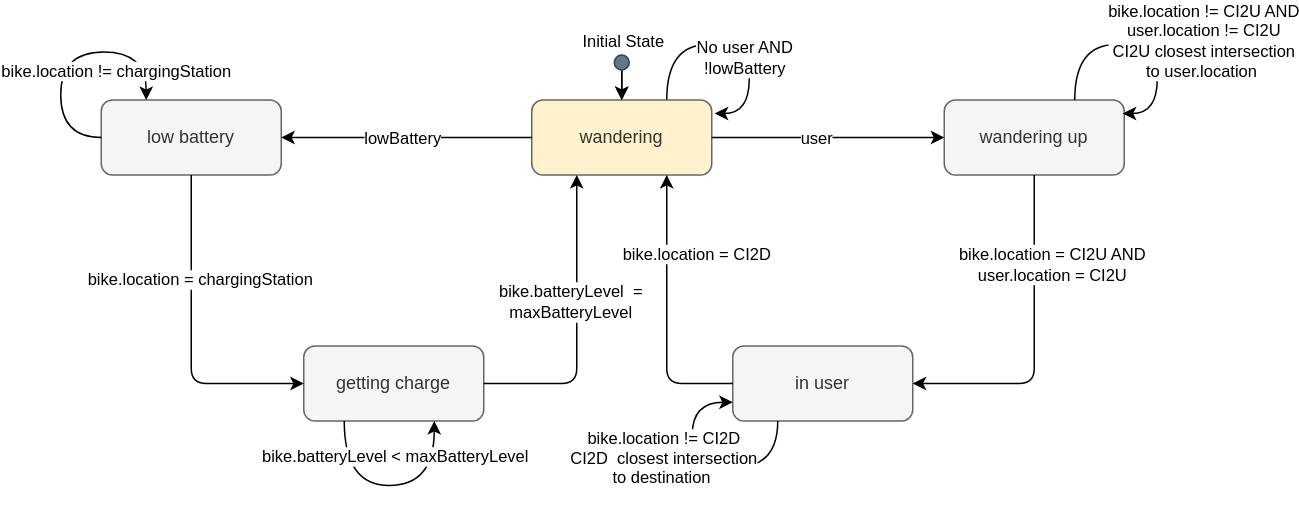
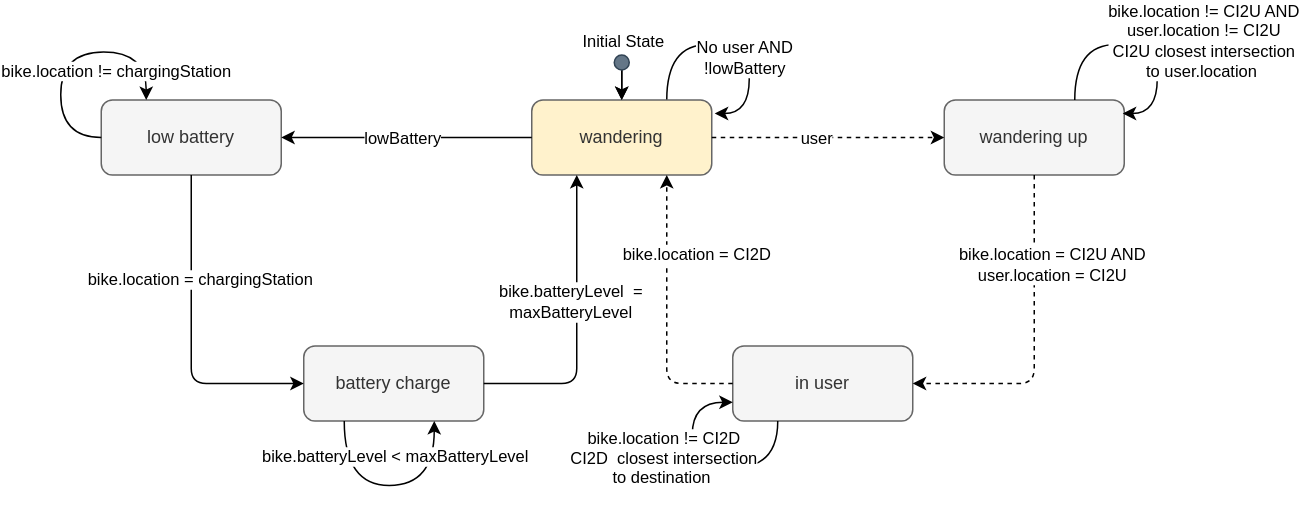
  <mxCell id="0" />
  <mxCell id="1" parent="0" />
  <mxCell id="2" style="edgeStyle=orthogonalEdgeStyle;curved=1;rounded=0;orthogonalLoop=1;jettySize=auto;html=1;exitX=0.75;exitY=0;exitDx=0;exitDy=0;" edge="1" parent="1" source="4"><mxGeometry relative="1" as="geometry"><mxPoint x="456" y="69" as="targetPoint" /><Array as="points"><mxPoint x="424" y="23" /><mxPoint x="479" y="23" /><mxPoint x="479" y="69" /></Array></mxGeometry></mxCell>
  <mxCell id="3" value="No user AND&lt;br&gt;!lowBattery" style="edgeLabel;html=1;align=center;verticalAlign=middle;resizable=0;points=[];" vertex="1" connectable="0" parent="2"><mxGeometry x="0.242" y="-4" relative="1" as="geometry"><mxPoint as="offset" /></mxGeometry></mxCell>
  <mxCell id="4" value="wandering" style="rounded=1;whiteSpace=wrap;html=1;fillColor=#fff2cc;fontColor=#333333;strokeColor=#666666;" parent="1" vertex="1"><mxGeometry x="334" y="60" width="120" height="50" as="geometry" /></mxCell>
  <mxCell id="5" value="low battery" style="rounded=1;whiteSpace=wrap;html=1;fillColor=#f5f5f5;fontColor=#333333;strokeColor=#666666;" parent="1" vertex="1"><mxGeometry x="47" y="60" width="120" height="50" as="geometry" /></mxCell>
  <mxCell id="6" value="wandering up" style="rounded=1;whiteSpace=wrap;html=1;fillColor=#f5f5f5;fontColor=#333333;strokeColor=#666666;" parent="1" vertex="1"><mxGeometry x="609" y="60" width="120" height="50" as="geometry" /></mxCell>
  <mxCell id="7" value="" style="endArrow=classic;html=1;exitX=0;exitY=0.5;exitDx=0;exitDy=0;entryX=1;entryY=0.5;entryDx=0;entryDy=0;" parent="1" source="4" target="5" edge="1"><mxGeometry width="50" height="50" relative="1" as="geometry"><mxPoint x="329" y="230" as="sourcePoint" /><mxPoint x="379" y="180" as="targetPoint" /></mxGeometry></mxCell>
  <mxCell id="8" value="lowBattery" style="edgeLabel;html=1;align=center;verticalAlign=middle;resizable=0;points=[];" parent="7" vertex="1" connectable="0"><mxGeometry x="0.297" y="1" relative="1" as="geometry"><mxPoint x="21" y="-1" as="offset" /></mxGeometry></mxCell>
- <mxCell id="9" value="" style="endArrow=classic;html=1;entryX=0;entryY=0.5;entryDx=0;entryDy=0;exitX=1;exitY=0.5;exitDx=0;exitDy=0;" parent="1" source="4" target="6" edge="1"><mxGeometry width="50" height="50" relative="1" as="geometry"><mxPoint x="329" y="220" as="sourcePoint" /><mxPoint x="379" y="170" as="targetPoint" /></mxGeometry></mxCell>
+ <mxCell id="9" value="" style="endArrow=classic;html=1;entryX=0;entryY=0.5;entryDx=0;entryDy=0;exitX=1;exitY=0.5;exitDx=0;exitDy=0;dashed=1;" parent="1" source="4" target="6" edge="1"><mxGeometry width="50" height="50" relative="1" as="geometry"><mxPoint x="329" y="220" as="sourcePoint" /><mxPoint x="379" y="170" as="targetPoint" /></mxGeometry></mxCell>
  <mxCell id="10" value="user" style="edgeLabel;html=1;align=center;verticalAlign=middle;resizable=0;points=[];" parent="9" vertex="1" connectable="0"><mxGeometry x="0.4" relative="1" as="geometry"><mxPoint x="-40" as="offset" /></mxGeometry></mxCell>
- <mxCell id="11" value="getting charge" style="rounded=1;whiteSpace=wrap;html=1;labelBackgroundColor=none;fillColor=#f5f5f5;fontColor=#333333;strokeColor=#666666;" parent="1" vertex="1"><mxGeometry x="182" y="224" width="120" height="50" as="geometry" /></mxCell>
+ <mxCell id="11" value="battery charge" style="rounded=1;whiteSpace=wrap;html=1;labelBackgroundColor=none;fillColor=#f5f5f5;fontColor=#333333;strokeColor=#666666;" parent="1" vertex="1"><mxGeometry x="182" y="224" width="120" height="50" as="geometry" /></mxCell>
  <mxCell id="12" value="" style="endArrow=classic;html=1;exitX=0.5;exitY=1;exitDx=0;exitDy=0;entryX=0;entryY=0.5;entryDx=0;entryDy=0;" parent="1" source="5" target="11" edge="1"><mxGeometry width="50" height="50" relative="1" as="geometry"><mxPoint x="128.41" y="130" as="sourcePoint" /><mxPoint x="128.41" y="220" as="targetPoint" /><Array as="points"><mxPoint x="107" y="249" /></Array></mxGeometry></mxCell>
  <mxCell id="13" value="bike.location = chargingStation" style="edgeLabel;html=1;align=center;verticalAlign=middle;resizable=0;points=[];" parent="12" vertex="1" connectable="0"><mxGeometry x="-0.311" y="1" relative="1" as="geometry"><mxPoint x="4" y="-5" as="offset" /></mxGeometry></mxCell>
  <mxCell id="14" value="" style="endArrow=classic;html=1;exitX=1;exitY=0.5;exitDx=0;exitDy=0;entryX=0.25;entryY=1;entryDx=0;entryDy=0;" parent="1" source="11" target="4" edge="1"><mxGeometry width="50" height="50" relative="1" as="geometry"><mxPoint x="329" y="230" as="sourcePoint" /><mxPoint x="379" y="180" as="targetPoint" /><Array as="points"><mxPoint x="364" y="249" /></Array></mxGeometry></mxCell>
  <mxCell id="15" value="bike.batteryLevel&amp;nbsp; = &lt;br&gt;maxBatteryLevel" style="edgeLabel;html=1;align=center;verticalAlign=middle;resizable=0;points=[];" parent="14" vertex="1" connectable="0"><mxGeometry x="-0.184" y="-2" relative="1" as="geometry"><mxPoint x="-7" y="-35" as="offset" /></mxGeometry></mxCell>
  <mxCell id="16" value="in user" style="rounded=1;whiteSpace=wrap;html=1;labelBackgroundColor=none;fillColor=#f5f5f5;fontColor=#333333;strokeColor=#666666;" parent="1" vertex="1"><mxGeometry x="468" y="224" width="120" height="50" as="geometry" /></mxCell>
- <mxCell id="17" value="" style="endArrow=classic;html=1;entryX=1;entryY=0.5;entryDx=0;entryDy=0;exitX=0.5;exitY=1;exitDx=0;exitDy=0;" parent="1" source="6" target="16" edge="1"><mxGeometry width="50" height="50" relative="1" as="geometry"><mxPoint x="329" y="230" as="sourcePoint" /><mxPoint x="379" y="180" as="targetPoint" /><Array as="points"><mxPoint x="669" y="249" /></Array></mxGeometry></mxCell>
+ <mxCell id="17" value="" style="endArrow=classic;html=1;entryX=1;entryY=0.5;entryDx=0;entryDy=0;exitX=0.5;exitY=1;exitDx=0;exitDy=0;dashed=1;" parent="1" source="6" target="16" edge="1"><mxGeometry width="50" height="50" relative="1" as="geometry"><mxPoint x="329" y="230" as="sourcePoint" /><mxPoint x="379" y="180" as="targetPoint" /><Array as="points"><mxPoint x="669" y="249" /></Array></mxGeometry></mxCell>
  <mxCell id="18" value="&lt;div&gt;bike.location = CI2U AND&lt;/div&gt;&lt;div&gt;user.location = CI2U&lt;/div&gt;" style="edgeLabel;html=1;align=center;verticalAlign=middle;resizable=0;points=[];" parent="17" vertex="1" connectable="0"><mxGeometry x="-0.4" y="-1" relative="1" as="geometry"><mxPoint x="12" y="-7" as="offset" /></mxGeometry></mxCell>
- <mxCell id="19" value="" style="endArrow=classic;html=1;exitX=0;exitY=0.5;exitDx=0;exitDy=0;entryX=0.75;entryY=1;entryDx=0;entryDy=0;" parent="1" source="16" target="4" edge="1"><mxGeometry width="50" height="50" relative="1" as="geometry"><mxPoint x="329" y="220" as="sourcePoint" /><mxPoint x="379" y="170" as="targetPoint" /><Array as="points"><mxPoint x="424" y="249" /></Array></mxGeometry></mxCell>
+ <mxCell id="19" value="" style="endArrow=classic;html=1;exitX=0;exitY=0.5;exitDx=0;exitDy=0;entryX=0.75;entryY=1;entryDx=0;entryDy=0;dashed=1;" parent="1" source="16" target="4" edge="1"><mxGeometry width="50" height="50" relative="1" as="geometry"><mxPoint x="329" y="220" as="sourcePoint" /><mxPoint x="379" y="170" as="targetPoint" /><Array as="points"><mxPoint x="424" y="249" /></Array></mxGeometry></mxCell>
  <mxCell id="20" value="bike.location = CI2D" style="edgeLabel;html=1;align=center;verticalAlign=middle;resizable=0;points=[];" parent="19" vertex="1" connectable="0"><mxGeometry x="-0.253" relative="1" as="geometry"><mxPoint x="19" y="-63" as="offset" /></mxGeometry></mxCell>
  <mxCell id="21" value="" style="edgeStyle=orthogonalEdgeStyle;curved=1;rounded=0;orthogonalLoop=1;jettySize=auto;html=1;" parent="1" source="23" target="4" edge="1"><mxGeometry relative="1" as="geometry" /></mxCell>
  <mxCell id="22" value="" style="edgeStyle=orthogonalEdgeStyle;curved=1;rounded=0;orthogonalLoop=1;jettySize=auto;html=1;" parent="1" source="23" target="4" edge="1"><mxGeometry relative="1" as="geometry" /></mxCell>
  <mxCell id="23" value="" style="ellipse;whiteSpace=wrap;html=1;aspect=fixed;fillColor=#647687;fontColor=#ffffff;strokeColor=#314354;" parent="1" vertex="1"><mxGeometry x="389" y="30" width="10" height="10" as="geometry" /></mxCell>
  <mxCell id="24" value="Initial State" style="edgeLabel;html=1;align=center;verticalAlign=middle;resizable=0;points=[];" parent="1" vertex="1" connectable="0"><mxGeometry x="394" y="20" as="geometry" /></mxCell>
  <mxCell id="25" style="edgeStyle=orthogonalEdgeStyle;curved=1;rounded=0;orthogonalLoop=1;jettySize=auto;html=1;exitX=0.75;exitY=0;exitDx=0;exitDy=0;" edge="1" parent="1"><mxGeometry relative="1" as="geometry"><mxPoint x="728" y="69" as="targetPoint" /><mxPoint x="696" y="60" as="sourcePoint" /><Array as="points"><mxPoint x="696" y="23" /><mxPoint x="751" y="23" /><mxPoint x="751" y="69" /></Array></mxGeometry></mxCell>
  <mxCell id="26" value="bike.location != CI2U AND&lt;br&gt;user.location != CI2U&lt;br&gt;CI2U closest intersection&lt;br&gt;to user.location&amp;nbsp;" style="edgeLabel;html=1;align=center;verticalAlign=middle;resizable=0;points=[];" vertex="1" connectable="0" parent="25"><mxGeometry x="0.242" y="-4" relative="1" as="geometry"><mxPoint x="34" y="-11" as="offset" /></mxGeometry></mxCell>
  <mxCell id="27" style="edgeStyle=orthogonalEdgeStyle;curved=1;rounded=0;orthogonalLoop=1;jettySize=auto;html=1;exitX=0.25;exitY=1;exitDx=0;exitDy=0;entryX=0;entryY=0.75;entryDx=0;entryDy=0;" edge="1" parent="1" source="16" target="16"><mxGeometry relative="1" as="geometry"><Array as="points"><mxPoint x="498" y="305" /><mxPoint x="441" y="305" /><mxPoint x="441" y="262" /></Array></mxGeometry></mxCell>
  <mxCell id="28" value="bike.location != CI2D&lt;br&gt;CI2D&amp;nbsp; closest intersection&lt;br&gt;to destination&amp;nbsp;" style="edgeLabel;html=1;align=center;verticalAlign=middle;resizable=0;points=[];" vertex="1" connectable="0" parent="27"><mxGeometry x="0.04" y="-5" relative="1" as="geometry"><mxPoint x="-26" y="-2" as="offset" /></mxGeometry></mxCell>
  <mxCell id="29" style="edgeStyle=orthogonalEdgeStyle;curved=1;rounded=0;orthogonalLoop=1;jettySize=auto;html=1;exitX=0;exitY=0.5;exitDx=0;exitDy=0;entryX=0.25;entryY=0;entryDx=0;entryDy=0;" edge="1" parent="1" source="5" target="5"><mxGeometry relative="1" as="geometry"><Array as="points"><mxPoint x="20" y="85" /><mxPoint x="20" y="28" /><mxPoint x="77" y="28" /></Array></mxGeometry></mxCell>
  <mxCell id="30" value="bike.location != chargingStation" style="edgeLabel;html=1;align=center;verticalAlign=middle;resizable=0;points=[];" vertex="1" connectable="0" parent="29"><mxGeometry x="-0.184" y="-3" relative="1" as="geometry"><mxPoint x="33" y="-1" as="offset" /></mxGeometry></mxCell>
  <mxCell id="31" style="edgeStyle=orthogonalEdgeStyle;curved=1;rounded=0;orthogonalLoop=1;jettySize=auto;html=1;exitX=0.25;exitY=1;exitDx=0;exitDy=0;entryX=0.75;entryY=1;entryDx=0;entryDy=0;" edge="1" parent="1"><mxGeometry relative="1" as="geometry"><mxPoint x="209" y="274" as="sourcePoint" /><mxPoint x="269" y="274" as="targetPoint" /><Array as="points"><mxPoint x="209" y="317" /><mxPoint x="269" y="317" /></Array></mxGeometry></mxCell>
  <mxCell id="32" value="bike.batteryLevel &amp;lt; maxBatteryLevel" style="edgeLabel;html=1;align=center;verticalAlign=middle;resizable=0;points=[];" vertex="1" connectable="0" parent="31"><mxGeometry x="-0.265" y="5" relative="1" as="geometry"><mxPoint x="22" y="-15" as="offset" /></mxGeometry></mxCell>
